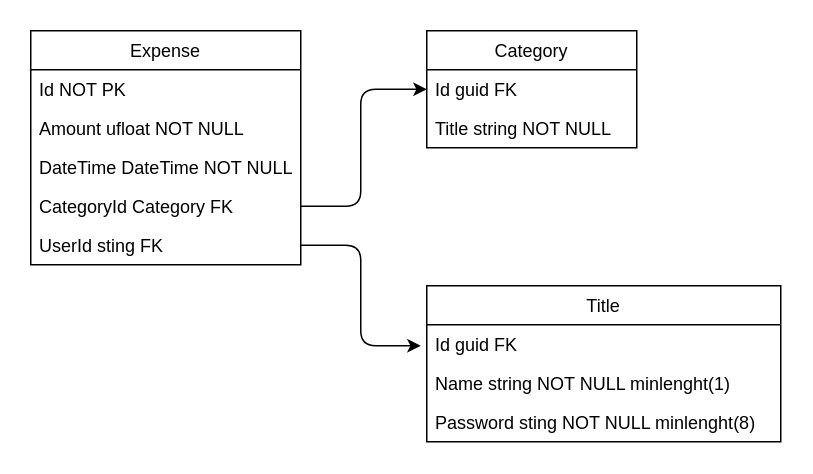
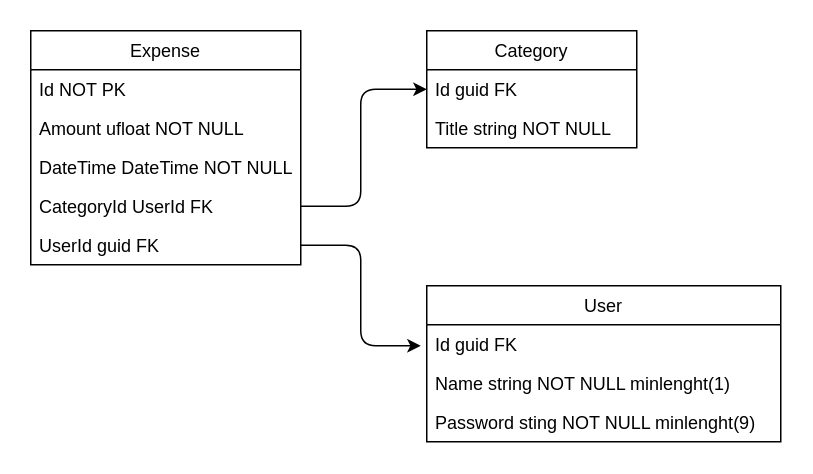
  <mxCell id="0" />
  <mxCell id="1" parent="0" />
  <mxCell id="2" value="Expense" style="swimlane;fontStyle=0;childLayout=stackLayout;horizontal=1;startSize=26;horizontalStack=0;resizeParent=1;resizeParentMax=0;resizeLast=0;collapsible=1;marginBottom=0;" vertex="1" parent="1"><mxGeometry x="20" y="20" width="180" height="156" as="geometry" /></mxCell>
  <mxCell id="3" value="Id NOT PK    " style="text;strokeColor=none;fillColor=none;align=left;verticalAlign=top;spacingLeft=4;spacingRight=4;overflow=hidden;rotatable=0;points=[[0,0.5],[1,0.5]];portConstraint=eastwest;" vertex="1" parent="2"><mxGeometry y="26" width="180" height="26" as="geometry" /></mxCell>
  <mxCell id="4" value="Amount ufloat NOT NULL&#10;" style="text;strokeColor=none;fillColor=none;align=left;verticalAlign=top;spacingLeft=4;spacingRight=4;overflow=hidden;rotatable=0;points=[[0,0.5],[1,0.5]];portConstraint=eastwest;" vertex="1" parent="2"><mxGeometry y="52" width="180" height="26" as="geometry" /></mxCell>
  <mxCell id="5" value="DateTime DateTime NOT NULL" style="text;strokeColor=none;fillColor=none;align=left;verticalAlign=top;spacingLeft=4;spacingRight=4;overflow=hidden;rotatable=0;points=[[0,0.5],[1,0.5]];portConstraint=eastwest;" vertex="1" parent="2"><mxGeometry y="78" width="180" height="26" as="geometry" /></mxCell>
- <mxCell id="6" value="CategoryId Category FK" style="text;strokeColor=none;fillColor=none;align=left;verticalAlign=top;spacingLeft=4;spacingRight=4;overflow=hidden;rotatable=0;points=[[0,0.5],[1,0.5]];portConstraint=eastwest;" vertex="1" parent="2"><mxGeometry y="104" width="180" height="26" as="geometry" /></mxCell>
- <mxCell id="7" value="UserId sting FK" style="text;strokeColor=none;fillColor=none;align=left;verticalAlign=top;spacingLeft=4;spacingRight=4;overflow=hidden;rotatable=0;points=[[0,0.5],[1,0.5]];portConstraint=eastwest;" vertex="1" parent="2"><mxGeometry y="130" width="180" height="26" as="geometry" /></mxCell>
+ <mxCell id="6" value="CategoryId UserId FK" style="text;strokeColor=none;fillColor=none;align=left;verticalAlign=top;spacingLeft=4;spacingRight=4;overflow=hidden;rotatable=0;points=[[0,0.5],[1,0.5]];portConstraint=eastwest;" vertex="1" parent="2"><mxGeometry y="104" width="180" height="26" as="geometry" /></mxCell>
+ <mxCell id="7" value="UserId guid FK" style="text;strokeColor=none;fillColor=none;align=left;verticalAlign=top;spacingLeft=4;spacingRight=4;overflow=hidden;rotatable=0;points=[[0,0.5],[1,0.5]];portConstraint=eastwest;" vertex="1" parent="2"><mxGeometry y="130" width="180" height="26" as="geometry" /></mxCell>
  <mxCell id="8" value="Category" style="swimlane;fontStyle=0;childLayout=stackLayout;horizontal=1;startSize=26;horizontalStack=0;resizeParent=1;resizeParentMax=0;resizeLast=0;collapsible=1;marginBottom=0;" vertex="1" parent="1"><mxGeometry x="284" y="20" width="140" height="78" as="geometry" /></mxCell>
  <mxCell id="9" value="Id guid FK" style="text;strokeColor=none;fillColor=none;align=left;verticalAlign=top;spacingLeft=4;spacingRight=4;overflow=hidden;rotatable=0;points=[[0,0.5],[1,0.5]];portConstraint=eastwest;" vertex="1" parent="8"><mxGeometry y="26" width="140" height="26" as="geometry" /></mxCell>
  <mxCell id="10" value="Title string NOT NULL" style="text;strokeColor=none;fillColor=none;align=left;verticalAlign=top;spacingLeft=4;spacingRight=4;overflow=hidden;rotatable=0;points=[[0,0.5],[1,0.5]];portConstraint=eastwest;" vertex="1" parent="8"><mxGeometry y="52" width="140" height="26" as="geometry" /></mxCell>
  <mxCell id="11" value="" style="endArrow=classic;html=1;exitX=1;exitY=0.5;exitDx=0;exitDy=0;entryX=0;entryY=0.5;entryDx=0;entryDy=0;" edge="1" parent="1" source="6" target="9"><mxGeometry width="50" height="50" relative="1" as="geometry"><mxPoint x="220" y="190" as="sourcePoint" /><mxPoint x="270" y="140" as="targetPoint" /><Array as="points"><mxPoint x="240" y="137" /><mxPoint x="240" y="59" /></Array></mxGeometry></mxCell>
- <mxCell id="12" value="Title" style="swimlane;fontStyle=0;childLayout=stackLayout;horizontal=1;startSize=26;horizontalStack=0;resizeParent=1;resizeParentMax=0;resizeLast=0;collapsible=1;marginBottom=0;" vertex="1" parent="1"><mxGeometry x="284" y="190" width="236" height="104" as="geometry" /></mxCell>
+ <mxCell id="12" value="User" style="swimlane;fontStyle=0;childLayout=stackLayout;horizontal=1;startSize=26;horizontalStack=0;resizeParent=1;resizeParentMax=0;resizeLast=0;collapsible=1;marginBottom=0;" vertex="1" parent="1"><mxGeometry x="284" y="190" width="236" height="104" as="geometry" /></mxCell>
  <mxCell id="13" value="Id guid FK" style="text;strokeColor=none;fillColor=none;align=left;verticalAlign=top;spacingLeft=4;spacingRight=4;overflow=hidden;rotatable=0;points=[[0,0.5],[1,0.5]];portConstraint=eastwest;" vertex="1" parent="12"><mxGeometry y="26" width="236" height="26" as="geometry" /></mxCell>
  <mxCell id="14" value="Name string NOT NULL minlenght(1)" style="text;strokeColor=none;fillColor=none;align=left;verticalAlign=top;spacingLeft=4;spacingRight=4;overflow=hidden;rotatable=0;points=[[0,0.5],[1,0.5]];portConstraint=eastwest;" vertex="1" parent="12"><mxGeometry y="52" width="236" height="26" as="geometry" /></mxCell>
- <mxCell id="15" value="Password sting NOT NULL minlenght(8)" style="text;strokeColor=none;fillColor=none;align=left;verticalAlign=top;spacingLeft=4;spacingRight=4;overflow=hidden;rotatable=0;points=[[0,0.5],[1,0.5]];portConstraint=eastwest;" vertex="1" parent="12"><mxGeometry y="78" width="236" height="26" as="geometry" /></mxCell>
+ <mxCell id="15" value="Password sting NOT NULL minlenght(9)" style="text;strokeColor=none;fillColor=none;align=left;verticalAlign=top;spacingLeft=4;spacingRight=4;overflow=hidden;rotatable=0;points=[[0,0.5],[1,0.5]];portConstraint=eastwest;" vertex="1" parent="12"><mxGeometry y="78" width="236" height="26" as="geometry" /></mxCell>
  <mxCell id="16" value="" style="endArrow=classic;html=1;exitX=1;exitY=0.5;exitDx=0;exitDy=0;" edge="1" parent="1" source="7"><mxGeometry width="50" height="50" relative="1" as="geometry"><mxPoint x="240" y="280" as="sourcePoint" /><mxPoint x="280" y="230" as="targetPoint" /><Array as="points"><mxPoint x="240" y="163" /><mxPoint x="240" y="230" /></Array></mxGeometry></mxCell>
